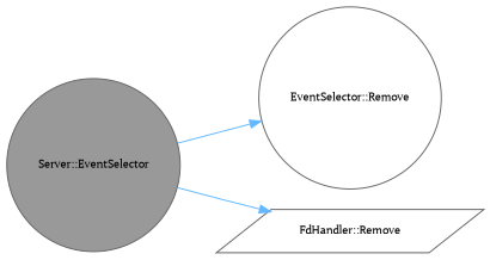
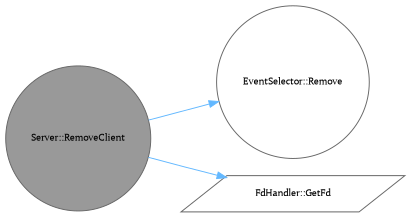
  digraph {
    fontname="PT Serif"
    rankdir=LR
    node [color=grey40 fillcolor=white fontname="PT Serif" fontsize=10 shape=circle style=filled]
    edge [color=steelblue1 fontname="PT Serif" fontsize=10 labelfontname=Helvetica labelfontsize=10 style=solid]
-   n1 [color=gray40 fillcolor=grey60 fontcolor=black height=0.2 label="Server::EventSelector" width=0.4]
+   n1 [color=gray40 fillcolor=grey60 fontcolor=black height=0.2 label="Server::RemoveClient" width=0.4]
    n2 [height=0.2 label="EventSelector::Remove" width=0.4]
-   n3 [height=0.2 label="FdHandler::Remove" shape=parallelogram width=0.4]
+   n3 [height=0.2 label="FdHandler::GetFd" shape=parallelogram width=0.4]
    n1 -> n2
    n1 -> n3
  }
